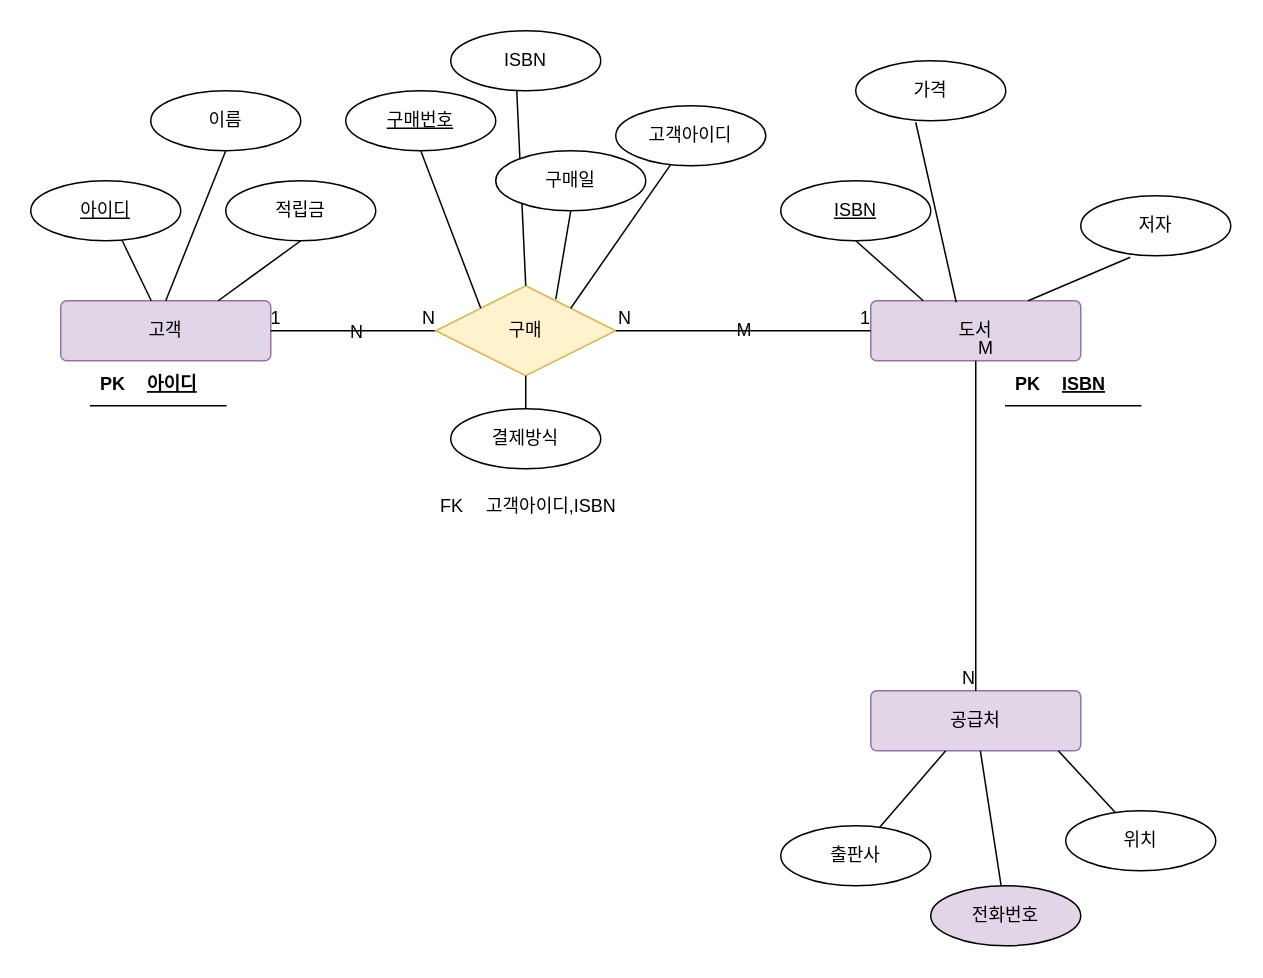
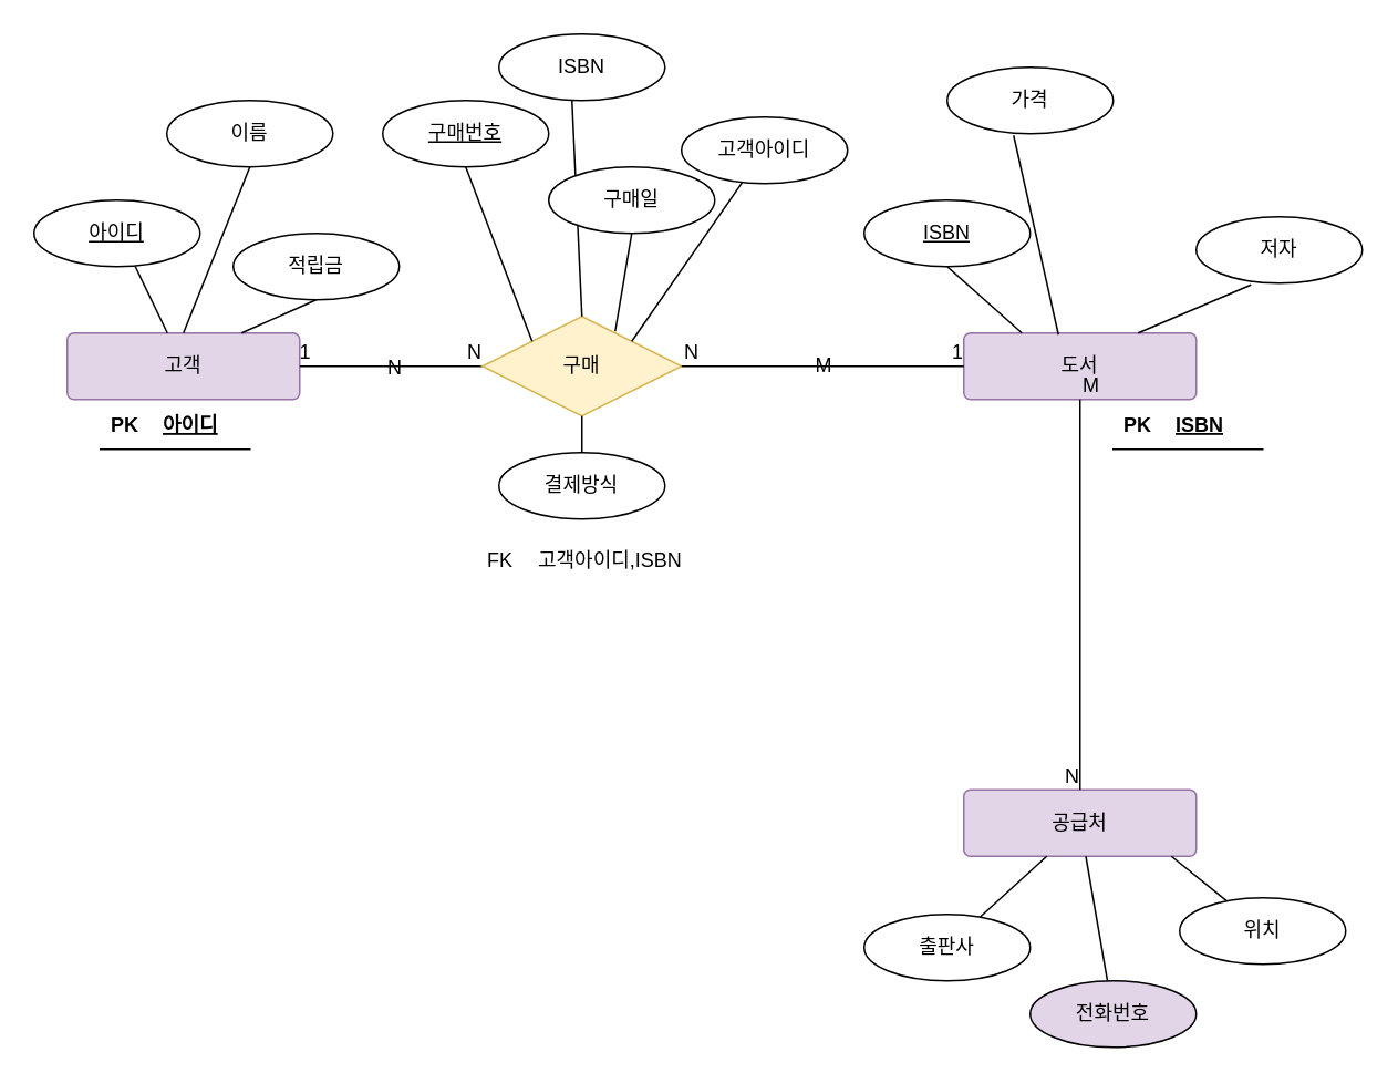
  <mxCell id="0" />
  <mxCell id="1" parent="0" />
  <mxCell id="2" value="고객" style="rounded=1;arcSize=10;whiteSpace=wrap;html=1;align=center;fillColor=#e1d5e7;strokeColor=#9673a6;" vertex="1" parent="1"><mxGeometry x="40" y="200" width="140" height="40" as="geometry" /></mxCell>
  <mxCell id="3" value="도서" style="rounded=1;arcSize=10;whiteSpace=wrap;html=1;align=center;fillColor=#e1d5e7;strokeColor=#9673a6;" vertex="1" parent="1"><mxGeometry x="580" y="200" width="140" height="40" as="geometry" /></mxCell>
- <mxCell id="4" value="공급처" style="rounded=1;arcSize=10;whiteSpace=wrap;html=1;align=center;fillColor=#e1d5e7;strokeColor=#9673a6;" vertex="1" parent="1"><mxGeometry x="580" y="460" width="140" height="40" as="geometry" /></mxCell>
+ <mxCell id="4" value="공급처" style="rounded=1;arcSize=10;whiteSpace=wrap;html=1;align=center;fillColor=#e1d5e7;strokeColor=#9673a6;" vertex="1" parent="1"><mxGeometry x="580" y="475" width="140" height="40" as="geometry" /></mxCell>
  <mxCell id="5" value="아이디" style="ellipse;whiteSpace=wrap;html=1;align=center;fontStyle=4;" vertex="1" parent="1"><mxGeometry x="20" y="120" width="100" height="40" as="geometry" /></mxCell>
  <mxCell id="6" value="이름" style="ellipse;whiteSpace=wrap;html=1;align=center;" vertex="1" parent="1"><mxGeometry x="100" y="60" width="100" height="40" as="geometry" /></mxCell>
- <mxCell id="7" value="적립금" style="ellipse;whiteSpace=wrap;html=1;align=center;" vertex="1" parent="1"><mxGeometry x="150" y="120" width="100" height="40" as="geometry" /></mxCell>
+ <mxCell id="7" value="적립금" style="ellipse;whiteSpace=wrap;html=1;align=center;" vertex="1" parent="1"><mxGeometry x="140" y="140" width="100" height="40" as="geometry" /></mxCell>
  <mxCell id="8" value="출판사" style="ellipse;whiteSpace=wrap;html=1;align=center;" vertex="1" parent="1"><mxGeometry x="520" y="550" width="100" height="40" as="geometry" /></mxCell>
  <mxCell id="9" value="위치" style="ellipse;whiteSpace=wrap;html=1;align=center;" vertex="1" parent="1"><mxGeometry x="710" y="540" width="100" height="40" as="geometry" /></mxCell>
  <mxCell id="10" value="전화번호" style="ellipse;whiteSpace=wrap;html=1;align=center;fillColor=#e1d5e7;" vertex="1" parent="1"><mxGeometry x="620" y="590" width="100" height="40" as="geometry" /></mxCell>
  <mxCell id="11" value="저자" style="ellipse;whiteSpace=wrap;html=1;align=center;" vertex="1" parent="1"><mxGeometry x="720" y="130" width="100" height="40" as="geometry" /></mxCell>
  <mxCell id="12" value="가격" style="ellipse;whiteSpace=wrap;html=1;align=center;" vertex="1" parent="1"><mxGeometry x="570" y="40" width="100" height="40" as="geometry" /></mxCell>
  <mxCell id="13" value="" style="endArrow=none;html=1;rounded=0;exitX=1;exitY=0.5;exitDx=0;exitDy=0;entryX=0;entryY=0.5;entryDx=0;entryDy=0;" edge="1" parent="1" source="2" target="15"><mxGeometry relative="1" as="geometry"><mxPoint x="260" y="460" as="sourcePoint" /><mxPoint x="330" y="220" as="targetPoint" /></mxGeometry></mxCell>
  <mxCell id="14" value="N" style="resizable=0;html=1;align=right;verticalAlign=bottom;" connectable="0" vertex="1" parent="13"><mxGeometry x="1" relative="1" as="geometry" /></mxCell>
  <mxCell id="15" value="구매" style="shape=rhombus;perimeter=rhombusPerimeter;whiteSpace=wrap;html=1;align=center;fillColor=#fff2cc;strokeColor=#d6b656;" vertex="1" parent="1"><mxGeometry x="290" y="190" width="120" height="60" as="geometry" /></mxCell>
  <mxCell id="16" value="" style="endArrow=none;html=1;rounded=0;entryX=0;entryY=0.5;entryDx=0;entryDy=0;" edge="1" parent="1" source="15" target="3"><mxGeometry relative="1" as="geometry"><mxPoint x="260" y="460" as="sourcePoint" /><mxPoint x="420" y="460" as="targetPoint" /></mxGeometry></mxCell>
  <mxCell id="17" value="N" style="resizable=0;html=1;align=left;verticalAlign=bottom;" connectable="0" vertex="1" parent="16"><mxGeometry x="-1" relative="1" as="geometry" /></mxCell>
  <mxCell id="18" value="1" style="resizable=0;html=1;align=right;verticalAlign=bottom;" connectable="0" vertex="1" parent="16"><mxGeometry x="1" relative="1" as="geometry" /></mxCell>
  <mxCell id="19" value="" style="endArrow=none;html=1;rounded=0;exitX=0.5;exitY=1;exitDx=0;exitDy=0;entryX=0.5;entryY=0;entryDx=0;entryDy=0;" edge="1" parent="1" source="3" target="4"><mxGeometry relative="1" as="geometry"><mxPoint x="260" y="460" as="sourcePoint" /><mxPoint x="570" y="470" as="targetPoint" /></mxGeometry></mxCell>
  <mxCell id="20" value="M" style="resizable=0;html=1;align=left;verticalAlign=bottom;" connectable="0" vertex="1" parent="19"><mxGeometry x="-1" relative="1" as="geometry" /></mxCell>
  <mxCell id="21" value="N" style="resizable=0;html=1;align=right;verticalAlign=bottom;" connectable="0" vertex="1" parent="19"><mxGeometry x="1" relative="1" as="geometry" /></mxCell>
  <mxCell id="22" value="ISBN" style="ellipse;whiteSpace=wrap;html=1;align=center;fontStyle=4;" vertex="1" parent="1"><mxGeometry x="520" y="120" width="100" height="40" as="geometry" /></mxCell>
  <mxCell id="23" value="구매번호" style="ellipse;whiteSpace=wrap;html=1;align=center;fontStyle=4;" vertex="1" parent="1"><mxGeometry x="230" y="60" width="100" height="40" as="geometry" /></mxCell>
  <mxCell id="24" value="고객아이디" style="ellipse;whiteSpace=wrap;html=1;align=center;" vertex="1" parent="1"><mxGeometry x="410" y="70" width="100" height="40" as="geometry" /></mxCell>
  <mxCell id="25" value="ISBN" style="ellipse;whiteSpace=wrap;html=1;align=center;" vertex="1" parent="1"><mxGeometry x="300" y="20" width="100" height="40" as="geometry" /></mxCell>
  <mxCell id="26" value="" style="endArrow=none;html=1;rounded=0;entryX=0.5;entryY=1;entryDx=0;entryDy=0;exitX=0.5;exitY=0;exitDx=0;exitDy=0;exitPerimeter=0;" edge="1" parent="1" source="56" target="15"><mxGeometry relative="1" as="geometry"><mxPoint x="350" y="270" as="sourcePoint" /><mxPoint x="420" y="360" as="targetPoint" /></mxGeometry></mxCell>
  <mxCell id="27" value="" style="shape=table;startSize=0;container=1;collapsible=1;childLayout=tableLayout;fixedRows=1;rowLines=0;fontStyle=0;align=center;resizeLast=1;strokeColor=none;fillColor=none;collapsible=0;" vertex="1" parent="1"><mxGeometry x="60" y="240" width="90" height="30" as="geometry" /></mxCell>
  <mxCell id="28" value="" style="shape=tableRow;horizontal=0;startSize=0;swimlaneHead=0;swimlaneBody=0;fillColor=none;collapsible=0;dropTarget=0;points=[[0,0.5],[1,0.5]];portConstraint=eastwest;top=0;left=0;right=0;bottom=1;" vertex="1" parent="27"><mxGeometry width="90" height="30" as="geometry" /></mxCell>
  <mxCell id="29" value="PK" style="shape=partialRectangle;connectable=0;fillColor=none;top=0;left=0;bottom=0;right=0;fontStyle=1;overflow=hidden;" vertex="1" parent="28"><mxGeometry width="30" height="30" as="geometry"><mxRectangle width="30" height="30" as="alternateBounds" /></mxGeometry></mxCell>
  <mxCell id="30" value="아이디" style="shape=partialRectangle;connectable=0;fillColor=none;top=0;left=0;bottom=0;right=0;align=left;spacingLeft=6;fontStyle=5;overflow=hidden;" vertex="1" parent="28"><mxGeometry x="30" width="60" height="30" as="geometry"><mxRectangle width="60" height="30" as="alternateBounds" /></mxGeometry></mxCell>
  <mxCell id="31" value="" style="shape=table;startSize=0;container=1;collapsible=1;childLayout=tableLayout;fixedRows=1;rowLines=0;fontStyle=0;align=center;resizeLast=1;strokeColor=none;fillColor=none;collapsible=0;" vertex="1" parent="1"><mxGeometry x="670" y="240" width="90" height="30" as="geometry" /></mxCell>
  <mxCell id="32" value="" style="shape=tableRow;horizontal=0;startSize=0;swimlaneHead=0;swimlaneBody=0;fillColor=none;collapsible=0;dropTarget=0;points=[[0,0.5],[1,0.5]];portConstraint=eastwest;top=0;left=0;right=0;bottom=1;" vertex="1" parent="31"><mxGeometry width="90" height="30" as="geometry" /></mxCell>
  <mxCell id="33" value="PK" style="shape=partialRectangle;connectable=0;fillColor=none;top=0;left=0;bottom=0;right=0;fontStyle=1;overflow=hidden;" vertex="1" parent="32"><mxGeometry width="30" height="30" as="geometry"><mxRectangle width="30" height="30" as="alternateBounds" /></mxGeometry></mxCell>
  <mxCell id="34" value="ISBN" style="shape=partialRectangle;connectable=0;fillColor=none;top=0;left=0;bottom=0;right=0;align=left;spacingLeft=6;fontStyle=5;overflow=hidden;" vertex="1" parent="32"><mxGeometry x="30" width="60" height="30" as="geometry"><mxRectangle width="60" height="30" as="alternateBounds" /></mxGeometry></mxCell>
  <mxCell id="35" value="" style="endArrow=none;html=1;rounded=0;entryX=0.61;entryY=1;entryDx=0;entryDy=0;entryPerimeter=0;" edge="1" parent="1" source="2" target="5"><mxGeometry relative="1" as="geometry"><mxPoint x="410" y="360" as="sourcePoint" /><mxPoint x="570" y="360" as="targetPoint" /></mxGeometry></mxCell>
  <mxCell id="36" value="" style="endArrow=none;html=1;rounded=0;entryX=0.5;entryY=1;entryDx=0;entryDy=0;exitX=0.5;exitY=0;exitDx=0;exitDy=0;" edge="1" parent="1" source="2" target="6"><mxGeometry relative="1" as="geometry"><mxPoint x="105.5" y="210" as="sourcePoint" /><mxPoint x="91" y="190" as="targetPoint" /></mxGeometry></mxCell>
  <mxCell id="37" value="" style="endArrow=none;html=1;rounded=0;entryX=0.5;entryY=1;entryDx=0;entryDy=0;exitX=0.75;exitY=0;exitDx=0;exitDy=0;" edge="1" parent="1" source="2" target="7"><mxGeometry relative="1" as="geometry"><mxPoint x="120" y="210" as="sourcePoint" /><mxPoint x="140" y="130" as="targetPoint" /></mxGeometry></mxCell>
  <mxCell id="38" value="" style="endArrow=none;html=1;rounded=0;entryX=0.5;entryY=1;entryDx=0;entryDy=0;exitX=0;exitY=0;exitDx=0;exitDy=0;" edge="1" parent="1" source="15" target="23"><mxGeometry relative="1" as="geometry"><mxPoint x="410" y="360" as="sourcePoint" /><mxPoint x="570" y="360" as="targetPoint" /></mxGeometry></mxCell>
  <mxCell id="39" value="" style="endArrow=none;html=1;rounded=0;entryX=0.44;entryY=1;entryDx=0;entryDy=0;exitX=0.5;exitY=0;exitDx=0;exitDy=0;entryPerimeter=0;" edge="1" parent="1" source="15" target="25"><mxGeometry relative="1" as="geometry"><mxPoint x="330" y="215" as="sourcePoint" /><mxPoint x="304" y="110" as="targetPoint" /></mxGeometry></mxCell>
  <mxCell id="40" value="" style="endArrow=none;html=1;rounded=0;entryX=0.5;entryY=1;entryDx=0;entryDy=0;exitX=0.667;exitY=0.15;exitDx=0;exitDy=0;exitPerimeter=0;" edge="1" parent="1" source="15" target="42"><mxGeometry relative="1" as="geometry"><mxPoint x="340" y="225" as="sourcePoint" /><mxPoint x="314" y="120" as="targetPoint" /></mxGeometry></mxCell>
  <mxCell id="41" value="" style="endArrow=none;html=1;rounded=0;exitX=1;exitY=0;exitDx=0;exitDy=0;" edge="1" parent="1" source="15" target="24"><mxGeometry relative="1" as="geometry"><mxPoint x="350" y="235" as="sourcePoint" /><mxPoint x="324" y="130" as="targetPoint" /></mxGeometry></mxCell>
  <mxCell id="42" value="구매일" style="ellipse;whiteSpace=wrap;html=1;align=center;" vertex="1" parent="1"><mxGeometry x="330" y="100" width="100" height="40" as="geometry" /></mxCell>
  <mxCell id="43" value="" style="endArrow=none;html=1;rounded=0;entryX=0.5;entryY=1;entryDx=0;entryDy=0;exitX=0.25;exitY=0;exitDx=0;exitDy=0;" edge="1" parent="1" source="3" target="22"><mxGeometry relative="1" as="geometry"><mxPoint x="330" y="215" as="sourcePoint" /><mxPoint x="304" y="110" as="targetPoint" /></mxGeometry></mxCell>
  <mxCell id="44" value="" style="endArrow=none;html=1;rounded=0;entryX=0.4;entryY=1.025;entryDx=0;entryDy=0;exitX=0.407;exitY=0.025;exitDx=0;exitDy=0;entryPerimeter=0;exitPerimeter=0;" edge="1" parent="1" source="3" target="12"><mxGeometry relative="1" as="geometry"><mxPoint x="625" y="210" as="sourcePoint" /><mxPoint x="590" y="190" as="targetPoint" /></mxGeometry></mxCell>
  <mxCell id="45" value="" style="endArrow=none;html=1;rounded=0;entryX=0.33;entryY=1.025;entryDx=0;entryDy=0;exitX=0.75;exitY=0;exitDx=0;exitDy=0;entryPerimeter=0;" edge="1" parent="1" source="3" target="11"><mxGeometry relative="1" as="geometry"><mxPoint x="645" y="230" as="sourcePoint" /><mxPoint x="610" y="210" as="targetPoint" /></mxGeometry></mxCell>
  <mxCell id="46" value="" style="endArrow=none;html=1;rounded=0;exitX=0.893;exitY=1;exitDx=0;exitDy=0;exitPerimeter=0;" edge="1" parent="1" source="4" target="9"><mxGeometry relative="1" as="geometry"><mxPoint x="695" y="210" as="sourcePoint" /><mxPoint x="753" y="191" as="targetPoint" /></mxGeometry></mxCell>
  <mxCell id="47" value="" style="endArrow=none;html=1;rounded=0;" edge="1" parent="1" source="4" target="10"><mxGeometry relative="1" as="geometry"><mxPoint x="660" y="530" as="sourcePoint" /><mxPoint x="740.785" y="553.769" as="targetPoint" /></mxGeometry></mxCell>
  <mxCell id="48" value="" style="endArrow=none;html=1;rounded=0;exitX=0.357;exitY=1;exitDx=0;exitDy=0;exitPerimeter=0;" edge="1" parent="1" source="4" target="8"><mxGeometry relative="1" as="geometry"><mxPoint x="725.02" y="550" as="sourcePoint" /><mxPoint x="750.785" y="563.769" as="targetPoint" /></mxGeometry></mxCell>
  <mxCell id="49" value="1" style="resizable=0;html=1;align=right;verticalAlign=bottom;" connectable="0" vertex="1" parent="1"><mxGeometry x="590" y="230" as="geometry"><mxPoint x="-403" y="-10" as="offset" /></mxGeometry></mxCell>
  <mxCell id="50" value="N" style="resizable=0;html=1;align=right;verticalAlign=bottom;" connectable="0" vertex="1" parent="1"><mxGeometry x="300" y="226" as="geometry"><mxPoint x="-58" y="3" as="offset" /></mxGeometry></mxCell>
  <mxCell id="51" value="M" style="resizable=0;html=1;align=right;verticalAlign=bottom;" connectable="0" vertex="1" parent="1"><mxGeometry x="501" y="228" as="geometry" /></mxCell>
  <mxCell id="52" value="" style="shape=table;startSize=0;container=1;collapsible=1;childLayout=tableLayout;fixedRows=1;rowLines=0;fontStyle=0;align=center;resizeLast=1;strokeColor=none;fillColor=none;collapsible=0;" vertex="1" parent="1"><mxGeometry x="286" y="321" width="138" height="30" as="geometry" /></mxCell>
  <mxCell id="53" value="" style="shape=tableRow;horizontal=0;startSize=0;swimlaneHead=0;swimlaneBody=0;fillColor=none;collapsible=0;dropTarget=0;points=[[0,0.5],[1,0.5]];portConstraint=eastwest;top=0;left=0;right=0;bottom=0;" vertex="1" parent="52"><mxGeometry width="138" height="30" as="geometry" /></mxCell>
  <mxCell id="54" value="FK" style="shape=partialRectangle;connectable=0;fillColor=none;top=0;left=0;bottom=0;right=0;fontStyle=0;overflow=hidden;" vertex="1" parent="53"><mxGeometry width="30" height="30" as="geometry"><mxRectangle width="30" height="30" as="alternateBounds" /></mxGeometry></mxCell>
  <mxCell id="55" value="고객아이디,ISBN" style="shape=partialRectangle;connectable=0;fillColor=none;top=0;left=0;bottom=0;right=0;align=left;spacingLeft=6;fontStyle=0;overflow=hidden;" vertex="1" parent="53"><mxGeometry x="30" width="108" height="30" as="geometry"><mxRectangle width="108" height="30" as="alternateBounds" /></mxGeometry></mxCell>
  <mxCell id="56" value="결제방식" style="ellipse;whiteSpace=wrap;html=1;align=center;" vertex="1" parent="1"><mxGeometry x="300" y="272" width="100" height="40" as="geometry" /></mxCell>
